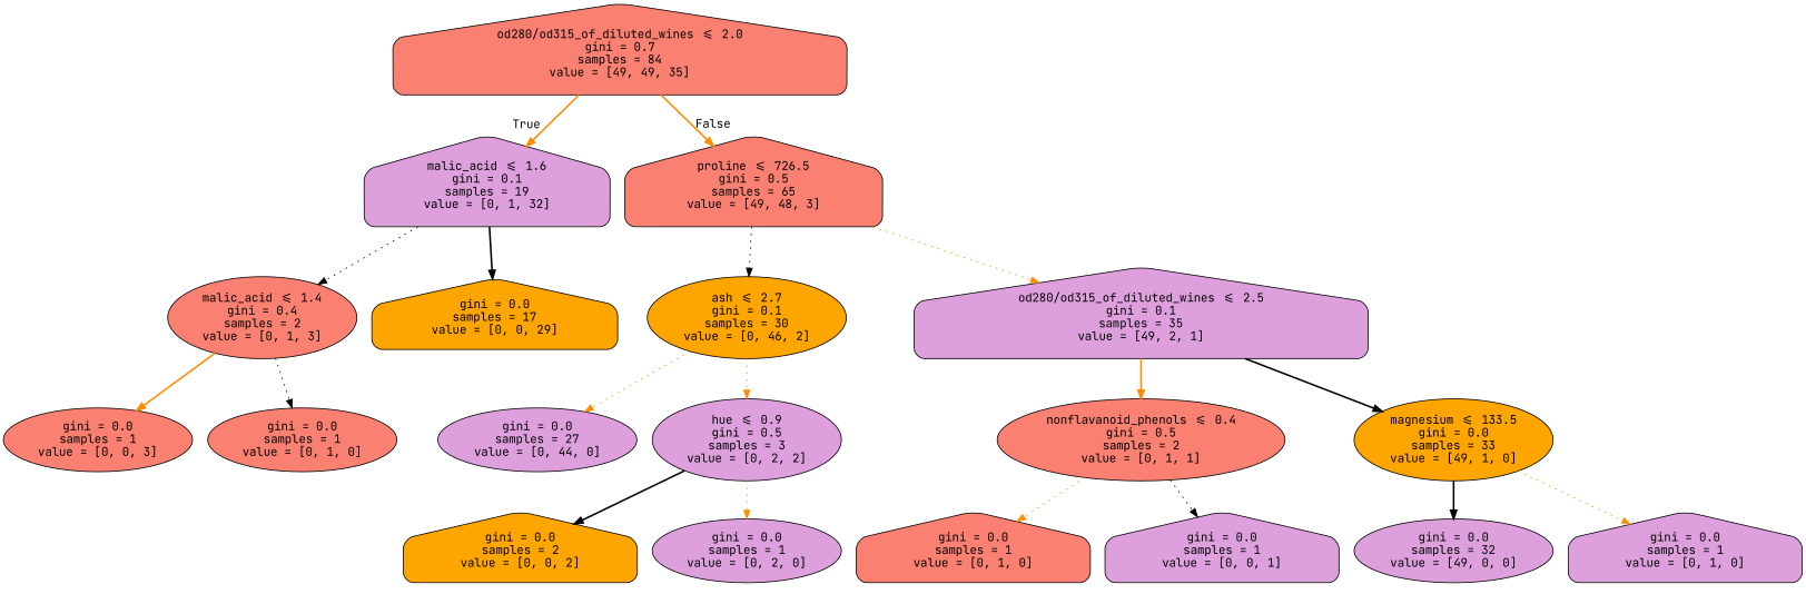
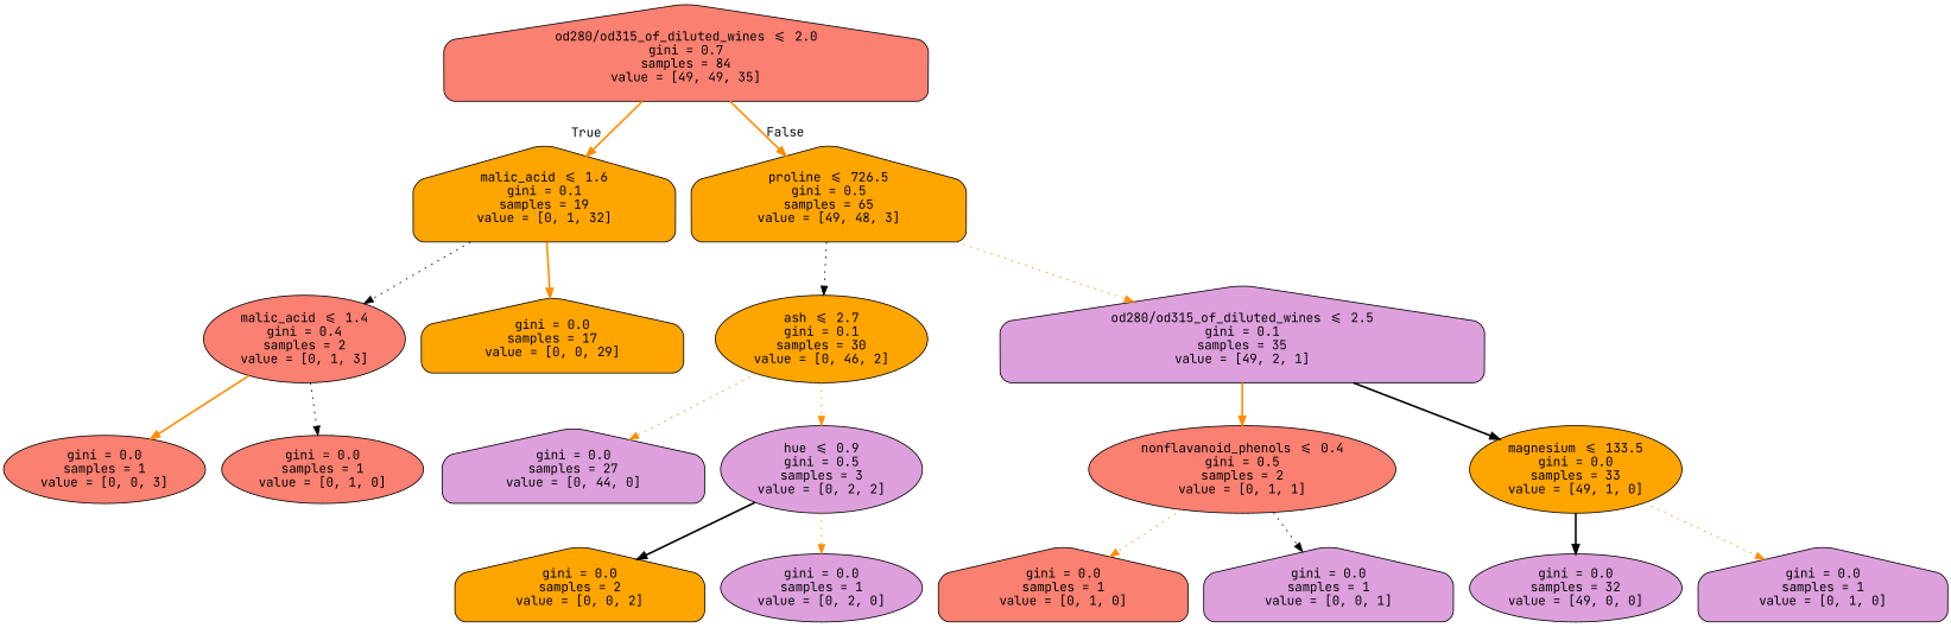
  digraph {
    fontname="JetBrains Mono"
    node [color=black fillcolor=plum fontname="JetBrains Mono" shape=ellipse style="rounded,filled"]
    edge [color=darkorange fontname="JetBrains Mono" style=dotted]
    n1 [fillcolor=salmon label="od280/od315_of_diluted_wines <= 2.0\ngini = 0.7\nsamples = 84\nvalue = [49, 49, 35]" shape=house]
-   n2 [label="malic_acid <= 1.6\ngini = 0.1\nsamples = 19\nvalue = [0, 1, 32]" shape=house]
-   n3 [fillcolor=salmon label="proline <= 726.5\ngini = 0.5\nsamples = 65\nvalue = [49, 48, 3]" shape=house]
+   n2 [fillcolor=orange label="malic_acid <= 1.6\ngini = 0.1\nsamples = 19\nvalue = [0, 1, 32]" shape=house]
+   n3 [fillcolor=orange label="proline <= 726.5\ngini = 0.5\nsamples = 65\nvalue = [49, 48, 3]" shape=house]
    n4 [fillcolor=salmon label="malic_acid <= 1.4\ngini = 0.4\nsamples = 2\nvalue = [0, 1, 3]"]
    n5 [fillcolor=orange label="gini = 0.0\nsamples = 17\nvalue = [0, 0, 29]" shape=house]
    n6 [fillcolor=orange label="ash <= 2.7\ngini = 0.1\nsamples = 30\nvalue = [0, 46, 2]"]
    n7 [label="od280/od315_of_diluted_wines <= 2.5\ngini = 0.1\nsamples = 35\nvalue = [49, 2, 1]" shape=house]
    n8 [fillcolor=salmon label="gini = 0.0\nsamples = 1\nvalue = [0, 0, 3]"]
    n9 [fillcolor=salmon label="gini = 0.0\nsamples = 1\nvalue = [0, 1, 0]"]
-   n10 [label="gini = 0.0\nsamples = 27\nvalue = [0, 44, 0]"]
+   n10 [label="gini = 0.0\nsamples = 27\nvalue = [0, 44, 0]" shape=house]
    n11 [label="hue <= 0.9\ngini = 0.5\nsamples = 3\nvalue = [0, 2, 2]"]
    n12 [fillcolor=salmon label="nonflavanoid_phenols <= 0.4\ngini = 0.5\nsamples = 2\nvalue = [0, 1, 1]"]
    n13 [fillcolor=orange label="magnesium <= 133.5\ngini = 0.0\nsamples = 33\nvalue = [49, 1, 0]"]
    n14 [fillcolor=orange label="gini = 0.0\nsamples = 2\nvalue = [0, 0, 2]" shape=house]
    n15 [label="gini = 0.0\nsamples = 1\nvalue = [0, 2, 0]"]
    n16 [fillcolor=salmon label="gini = 0.0\nsamples = 1\nvalue = [0, 1, 0]" shape=house]
    n17 [label="gini = 0.0\nsamples = 1\nvalue = [0, 0, 1]" shape=house]
    n18 [label="gini = 0.0\nsamples = 32\nvalue = [49, 0, 0]"]
    n19 [label="gini = 0.0\nsamples = 1\nvalue = [0, 1, 0]" shape=house]
    n1 -> n2 [headlabel=True labelangle=45 labeldistance=2.5 style=bold]
    n1 -> n3 [headlabel=False labelangle=-45 labeldistance=2.5 style=bold]
    n2 -> n4 [color=black]
-   n2 -> n5 [color=black style=bold]
+   n2 -> n5 [style=bold]
    n3 -> n6 [color=black]
    n3 -> n7
    n4 -> n8 [style=bold]
    n4 -> n9 [color=black]
    n6 -> n10
    n6 -> n11
    n7 -> n12 [style=bold]
    n7 -> n13 [color=black style=bold]
    n11 -> n14 [color=black style=bold]
    n11 -> n15
    n12 -> n16
    n12 -> n17 [color=black]
    n13 -> n18 [color=black style=bold]
    n13 -> n19
  }
